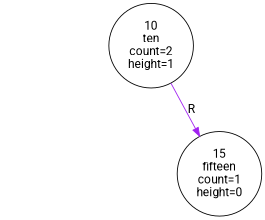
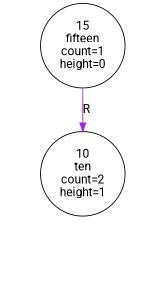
  digraph {
    fontname=Roboto
    node [shape=circle fontname=Roboto]
    edge [fontname=Roboto]
    n1 [label="10\nten\ncount=2\nheight=1"]
    node_1442407170_L [style=invis shape=""]
    n3 [label="15\nfifteen\ncount=1\nheight=0"]
    n1 -> node_1442407170_L [style=invis]
-   n1 -> n3 [label=R taildir=se color=purple arrowhead=normal]
+   n3 -> n1 [label=R taildir=se color=purple arrowhead=normal]
  }
